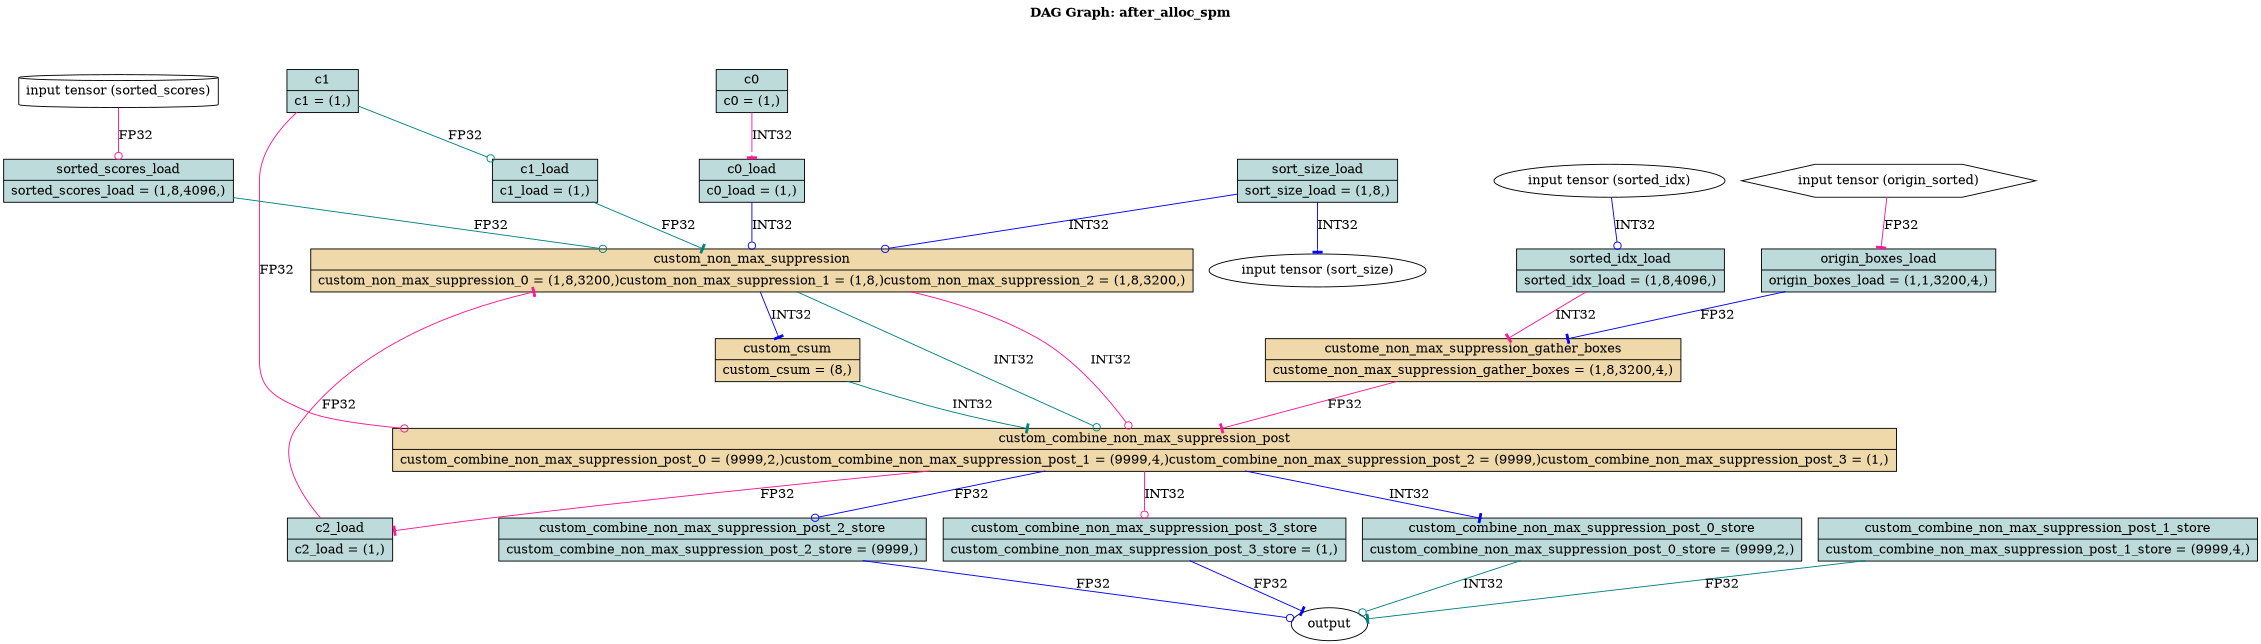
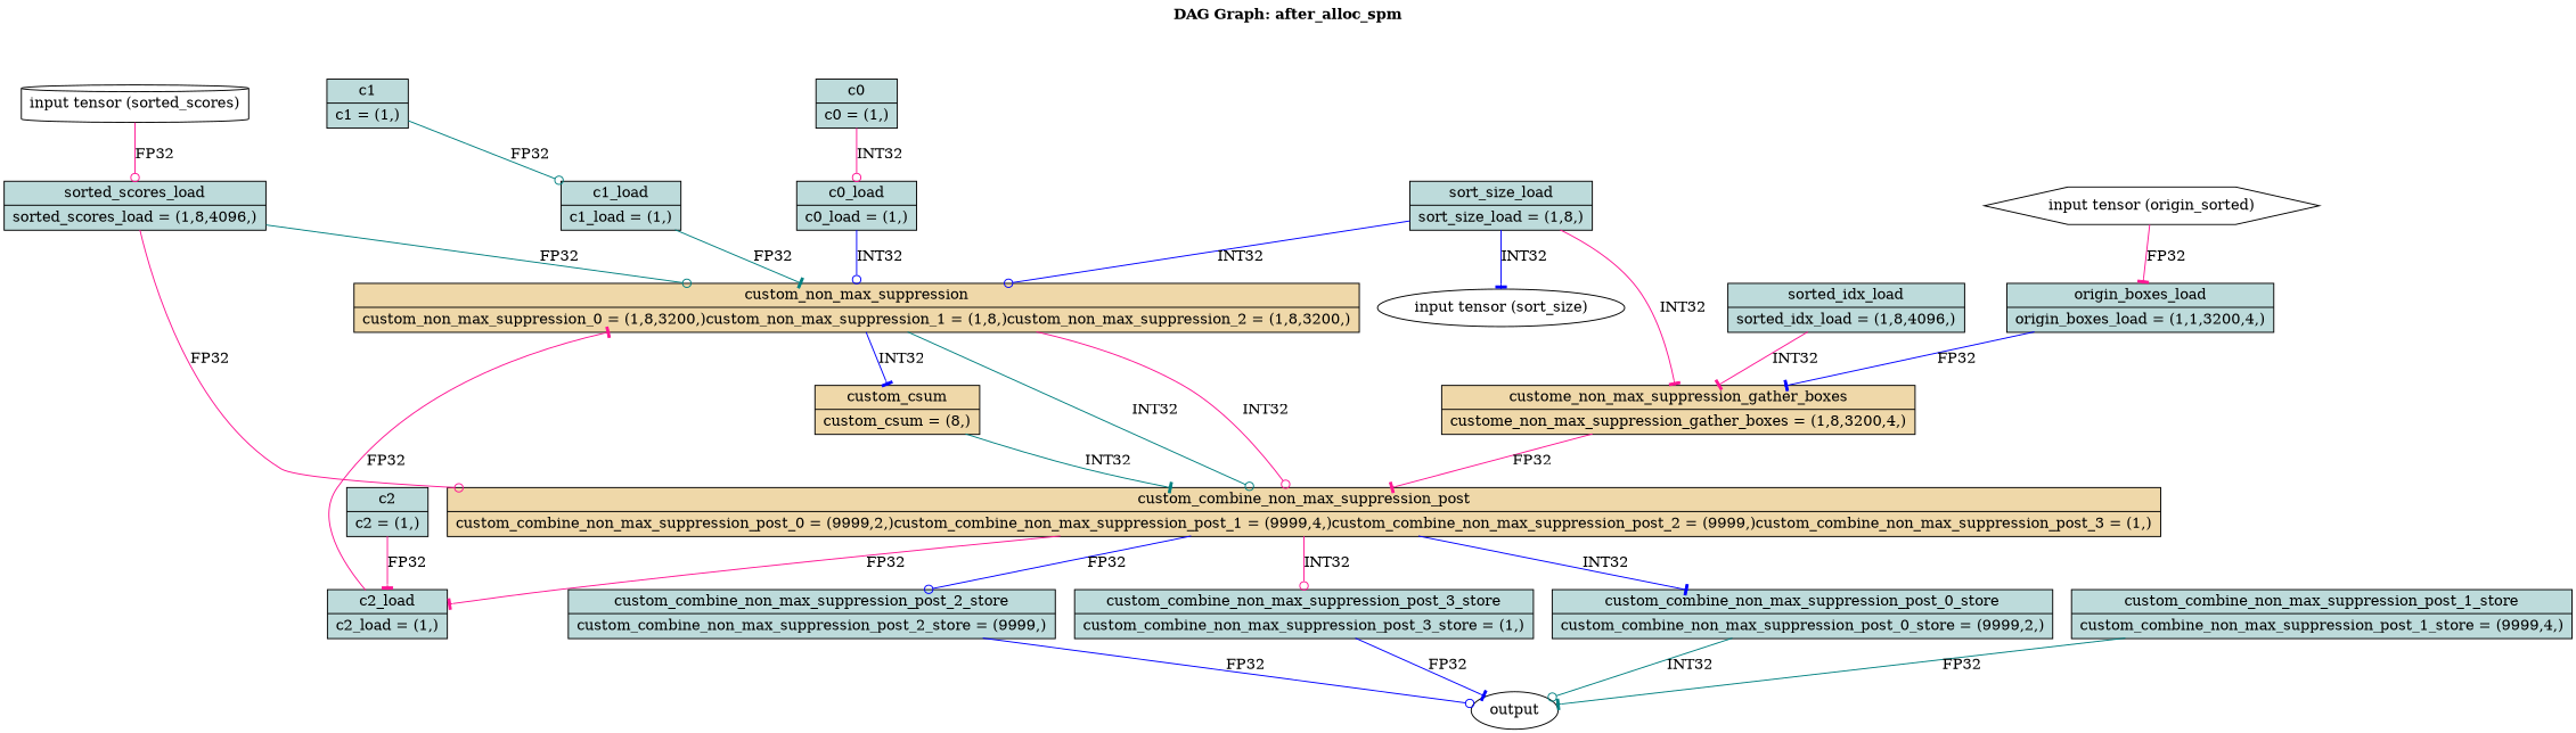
  digraph {
    label=<<b>DAG Graph: after_alloc_spm</b><br/><br/>>
    labelloc=t
    node [color="#000000" fillcolor="#bddbdb" fontcolor="#000000" shape=record style="solid,filled"]
    edge [arrowhead=tee color=deeppink]
    n1 [label="{c0|{c0 = (1,)}}"]
    n2 [label="{c0_load|{c0_load = (1,)}}"]
    n3 [fillcolor="#efd8a9" label="{custom_non_max_suppression|{custom_non_max_suppression_0 = (1,8,3200,)custom_non_max_suppression_1 = (1,8,)custom_non_max_suppression_2 = (1,8,3200,)}}"]
    n4 [label="{c1|{c1 = (1,)}}"]
    n5 [label="{c1_load|{c1_load = (1,)}}"]
+   n6 [label="{c2|{c2 = (1,)}}"]
    n7 [label="{c2_load|{c2_load = (1,)}}"]
    n8 [fillcolor="#ffffff" label="input tensor (origin_sorted)" shape=hexagon color="" fontcolor="" style=""]
    n9 [label="{origin_boxes_load|{origin_boxes_load = (1,1,3200,4,)}}"]
    n10 [fillcolor="#efd8a9" label="{custome_non_max_suppression_gather_boxes|{custome_non_max_suppression_gather_boxes = (1,8,3200,4,)}}"]
-   n11 [fillcolor="#ffffff" label="input tensor (sorted_idx)" shape=ellipse color="" fontcolor="" style=""]
    n12 [label="{sorted_idx_load|{sorted_idx_load = (1,8,4096,)}}"]
    n13 [fillcolor="#ffffff" label="input tensor (sort_size)" shape=ellipse color="" fontcolor="" style=""]
    n14 [label="{sort_size_load|{sort_size_load = (1,8,)}}"]
    n15 [fillcolor="#ffffff" label="input tensor (sorted_scores)" shape=cylinder color="" fontcolor="" style=""]
    n16 [label="{sorted_scores_load|{sorted_scores_load = (1,8,4096,)}}"]
    n17 [fillcolor="#efd8a9" label="{custom_combine_non_max_suppression_post|{custom_combine_non_max_suppression_post_0 = (9999,2,)custom_combine_non_max_suppression_post_1 = (9999,4,)custom_combine_non_max_suppression_post_2 = (9999,)custom_combine_non_max_suppression_post_3 = (1,)}}"]
    n18 [fillcolor="#efd8a9" label="{custom_csum|{custom_csum = (8,)}}"]
    n19 [label="{custom_combine_non_max_suppression_post_0_store|{custom_combine_non_max_suppression_post_0_store = (9999,2,)}}"]
    n20 [label="{custom_combine_non_max_suppression_post_2_store|{custom_combine_non_max_suppression_post_2_store = (9999,)}}"]
    n21 [label="{custom_combine_non_max_suppression_post_3_store|{custom_combine_non_max_suppression_post_3_store = (1,)}}"]
    n22 [label=output shape=ellipse color="" fillcolor="" fontcolor="" style=""]
    n23 [label="{custom_combine_non_max_suppression_post_1_store|{custom_combine_non_max_suppression_post_1_store = (9999,4,)}}"]
-   n1 -> n2 [label=INT32]
+   n1 -> n2 [arrowhead=odot label=INT32]
    n2 -> n3 [arrowhead=odot color=blue label=INT32]
    n3 -> n17 [arrowhead=odot color=teal label=INT32]
    n3 -> n17 [arrowhead=odot label=INT32]
    n3 -> n18 [color=blue label=INT32]
    n4 -> n5 [arrowhead=odot color=teal label=FP32]
    n5 -> n3 [color=teal label=FP32]
+   n6 -> n7 [label=FP32]
    n7 -> n3 [label=FP32]
    n8 -> n9 [label=FP32]
    n9 -> n10 [color=blue label=FP32]
    n10 -> n17 [label=FP32]
-   n11 -> n12 [arrowhead=odot color=blue label=INT32]
    n12 -> n10 [label=INT32]
    n14 -> n3 [arrowhead=odot color=blue label=INT32]
+   n14 -> n10 [label=INT32]
    n14 -> n13 [color=blue label=INT32]
    n15 -> n16 [arrowhead=odot label=FP32]
    n16 -> n3 [arrowhead=odot color=teal label=FP32]
-   n4 -> n17 [arrowhead=odot label=FP32]
+   n16 -> n17 [arrowhead=odot label=FP32]
    n17 -> n7 [label=FP32]
    n17 -> n19 [color=blue label=INT32]
    n17 -> n20 [arrowhead=odot color=blue label=FP32]
    n17 -> n21 [arrowhead=odot label=INT32]
    n18 -> n17 [color=teal label=INT32]
    n19 -> n22 [arrowhead=odot color=teal label=INT32]
    n20 -> n22 [arrowhead=odot color=blue label=FP32]
    n21 -> n22 [color=blue label=FP32]
    n23 -> n22 [color=teal label=FP32]
  }
